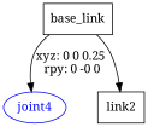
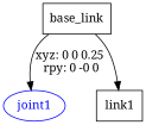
  digraph {
    fontname="Noto Serif"
    node [fontname="Noto Serif" shape=box]
    edge [fontname="Noto Serif"]
    n1 [label=base_link]
-   joint1 [color=blue fontcolor=blue shape=ellipse label=joint4]
-   n3 [label=link2]
+   joint1 [color=blue fontcolor=blue shape=ellipse]
+   n3 [label=link1]
    n1 -> joint1 [label="xyz: 0 0 0.25 \nrpy: 0 -0 0"]
    n1 -> n3
  }
